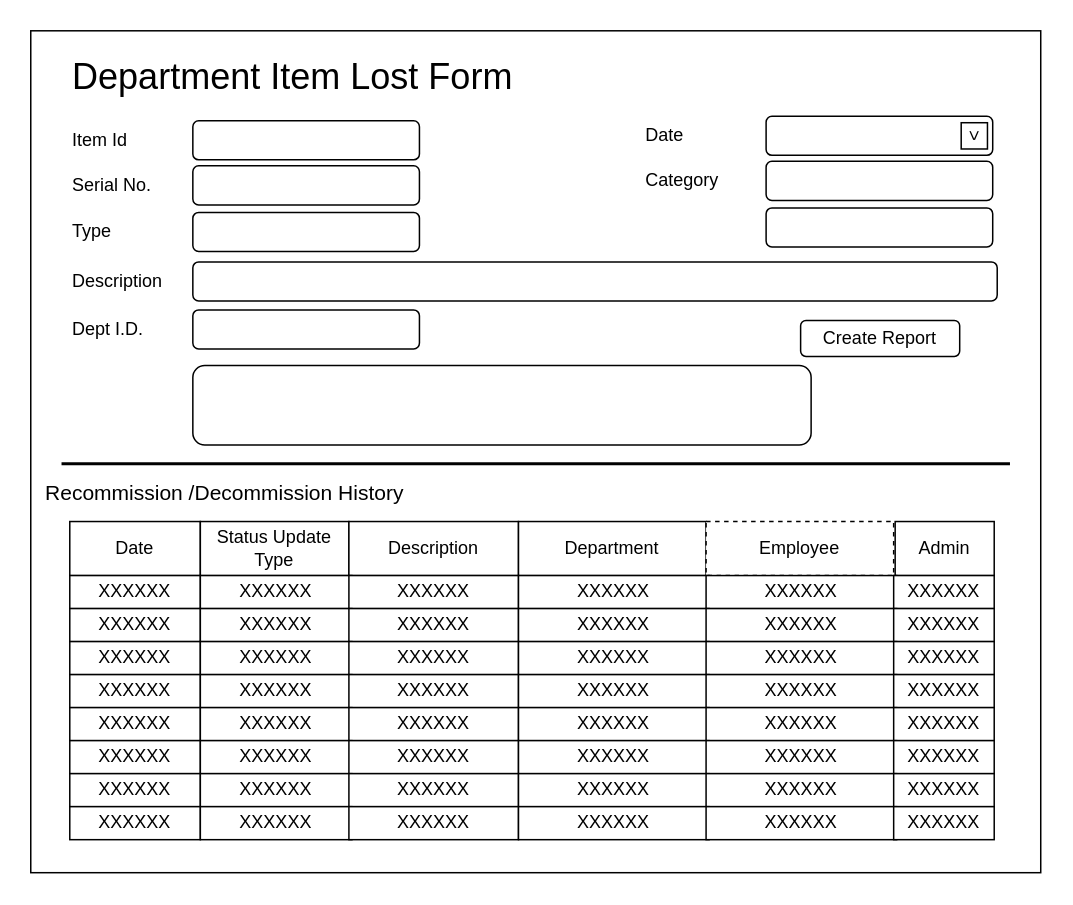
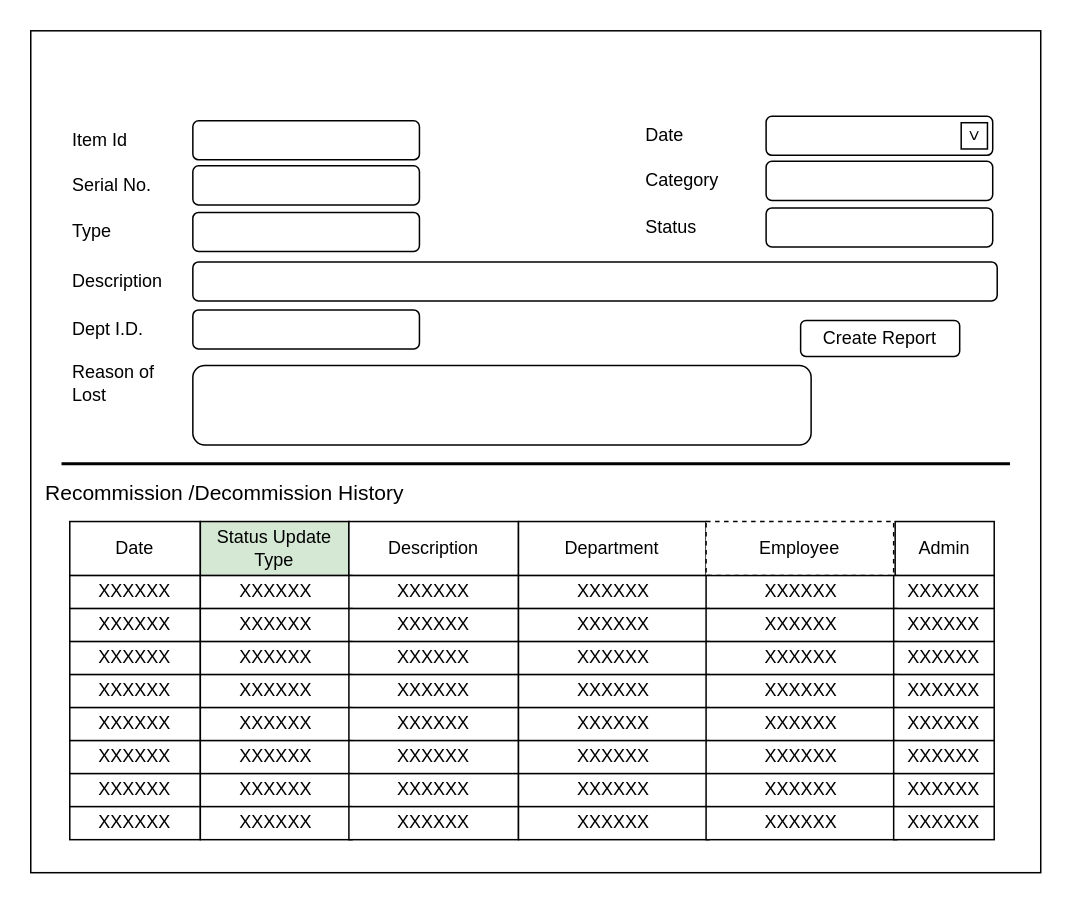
  <mxCell id="0" />
  <mxCell id="1" parent="0" />
  <mxCell id="2" value="" style="rounded=0;whiteSpace=wrap;html=1;" parent="1" vertex="1"><mxGeometry x="20" y="20" width="673" height="561" as="geometry" /></mxCell>
  <mxCell id="3" value="" style="rounded=1;whiteSpace=wrap;html=1;" parent="1" vertex="1"><mxGeometry x="128" y="80" width="151" height="26" as="geometry" /></mxCell>
  <mxCell id="4" value="Item Id" style="text;html=1;strokeColor=none;fillColor=none;align=left;verticalAlign=middle;whiteSpace=wrap;rounded=0;" parent="1" vertex="1"><mxGeometry x="46" y="83" width="40" height="20" as="geometry" /></mxCell>
  <mxCell id="5" value="Serial No." style="text;html=1;strokeColor=none;fillColor=none;align=left;verticalAlign=middle;whiteSpace=wrap;rounded=0;" parent="1" vertex="1"><mxGeometry x="46" y="113" width="74" height="20" as="geometry" /></mxCell>
  <mxCell id="6" value="" style="rounded=1;whiteSpace=wrap;html=1;" parent="1" vertex="1"><mxGeometry x="128" y="110" width="151" height="26" as="geometry" /></mxCell>
  <mxCell id="7" value="Date" style="text;html=1;strokeColor=none;fillColor=none;align=left;verticalAlign=middle;whiteSpace=wrap;rounded=0;" parent="1" vertex="1"><mxGeometry x="428" y="80" width="40" height="20" as="geometry" /></mxCell>
  <mxCell id="8" value="" style="rounded=1;whiteSpace=wrap;html=1;" parent="1" vertex="1"><mxGeometry x="510" y="77" width="151" height="26" as="geometry" /></mxCell>
  <mxCell id="9" value="Category" style="text;html=1;strokeColor=none;fillColor=none;align=left;verticalAlign=middle;whiteSpace=wrap;rounded=0;" parent="1" vertex="1"><mxGeometry x="428" y="110" width="74" height="20" as="geometry" /></mxCell>
  <mxCell id="10" value="" style="rounded=1;whiteSpace=wrap;html=1;" parent="1" vertex="1"><mxGeometry x="510" y="107" width="151" height="26" as="geometry" /></mxCell>
  <mxCell id="11" value="Type" style="text;html=1;strokeColor=none;fillColor=none;align=left;verticalAlign=middle;whiteSpace=wrap;rounded=0;" parent="1" vertex="1"><mxGeometry x="46" y="144" width="74" height="20" as="geometry" /></mxCell>
  <mxCell id="12" value="" style="rounded=1;whiteSpace=wrap;html=1;" parent="1" vertex="1"><mxGeometry x="128" y="141" width="151" height="26" as="geometry" /></mxCell>
  <mxCell id="13" value="Description" style="text;html=1;strokeColor=none;fillColor=none;align=left;verticalAlign=middle;whiteSpace=wrap;rounded=0;" parent="1" vertex="1"><mxGeometry x="46" y="177" width="74" height="20" as="geometry" /></mxCell>
  <mxCell id="14" value="" style="rounded=1;whiteSpace=wrap;html=1;" parent="1" vertex="1"><mxGeometry x="128" y="174" width="536" height="26" as="geometry" /></mxCell>
+ <mxCell id="15" value="Status" style="text;html=1;strokeColor=none;fillColor=none;align=left;verticalAlign=middle;whiteSpace=wrap;rounded=0;" parent="1" vertex="1"><mxGeometry x="428" y="141" width="74" height="20" as="geometry" /></mxCell>
  <mxCell id="16" value="" style="rounded=1;whiteSpace=wrap;html=1;" parent="1" vertex="1"><mxGeometry x="510" y="138" width="151" height="26" as="geometry" /></mxCell>
  <mxCell id="17" value="&amp;gt;" style="whiteSpace=wrap;html=1;aspect=fixed;align=center;rotation=90;" parent="1" vertex="1"><mxGeometry x="640" y="81.25" width="17.5" height="17.5" as="geometry" /></mxCell>
  <mxCell id="18" value="Create Report" style="rounded=1;whiteSpace=wrap;html=1;" parent="1" vertex="1"><mxGeometry x="533" y="213" width="106" height="24" as="geometry" /></mxCell>
  <mxCell id="19" value="" style="rounded=0;whiteSpace=wrap;html=1;" parent="1" vertex="1"><mxGeometry x="41" y="308" width="631" height="1" as="geometry" /></mxCell>
- <mxCell id="20" value="&lt;font style=&quot;font-size: 24px&quot;&gt;Department Item Lost Form&lt;/font&gt;" style="text;html=1;strokeColor=none;fillColor=none;align=left;verticalAlign=middle;whiteSpace=wrap;rounded=0;" parent="1" vertex="1"><mxGeometry x="46" y="41" width="416" height="20" as="geometry" /></mxCell>
  <mxCell id="21" value="&lt;font style=&quot;font-size: 14px&quot;&gt;Recommission /Decommission History&lt;/font&gt;" style="text;html=1;strokeColor=none;fillColor=none;align=left;verticalAlign=middle;whiteSpace=wrap;rounded=0;" parent="1" vertex="1"><mxGeometry x="28" y="318" width="416" height="20" as="geometry" /></mxCell>
  <mxCell id="22" value="Date" style="rounded=0;whiteSpace=wrap;html=1;" parent="1" vertex="1"><mxGeometry x="46" y="347" width="87" height="36" as="geometry" /></mxCell>
- <mxCell id="23" value="Status Update Type" style="rounded=0;whiteSpace=wrap;html=1;" parent="1" vertex="1"><mxGeometry x="133" y="347" width="99" height="36" as="geometry" /></mxCell>
+ <mxCell id="23" value="Status Update Type" style="rounded=0;whiteSpace=wrap;html=1;fillColor=#d5e8d4;" parent="1" vertex="1"><mxGeometry x="133" y="347" width="99" height="36" as="geometry" /></mxCell>
  <mxCell id="24" value="Description" style="rounded=0;whiteSpace=wrap;html=1;" parent="1" vertex="1"><mxGeometry x="232" y="347" width="113" height="36" as="geometry" /></mxCell>
  <mxCell id="25" value="Department" style="rounded=0;whiteSpace=wrap;html=1;" parent="1" vertex="1"><mxGeometry x="345" y="347" width="125" height="36" as="geometry" /></mxCell>
  <mxCell id="26" value="Employee" style="rounded=0;whiteSpace=wrap;html=1;dashed=1;" parent="1" vertex="1"><mxGeometry x="470" y="347" width="125" height="36" as="geometry" /></mxCell>
  <mxCell id="27" value="Admin" style="rounded=0;whiteSpace=wrap;html=1;" parent="1" vertex="1"><mxGeometry x="596" y="347" width="66" height="36" as="geometry" /></mxCell>
  <mxCell id="28" value="XXXXXX" style="rounded=0;whiteSpace=wrap;html=1;" parent="1" vertex="1"><mxGeometry x="46" y="383" width="87" height="22" as="geometry" /></mxCell>
  <mxCell id="29" value="XXXXXX" style="rounded=0;whiteSpace=wrap;html=1;" parent="1" vertex="1"><mxGeometry x="133" y="383" width="101" height="22" as="geometry" /></mxCell>
  <mxCell id="30" value="XXXXXX" style="rounded=0;whiteSpace=wrap;html=1;" parent="1" vertex="1"><mxGeometry x="232" y="383" width="113" height="22" as="geometry" /></mxCell>
  <mxCell id="31" value="XXXXXX" style="rounded=0;whiteSpace=wrap;html=1;" parent="1" vertex="1"><mxGeometry x="345" y="383" width="127" height="22" as="geometry" /></mxCell>
  <mxCell id="32" value="XXXXXX" style="rounded=0;whiteSpace=wrap;html=1;" parent="1" vertex="1"><mxGeometry x="470" y="383" width="127" height="22" as="geometry" /></mxCell>
  <mxCell id="33" value="XXXXXX" style="rounded=0;whiteSpace=wrap;html=1;" parent="1" vertex="1"><mxGeometry x="595" y="383" width="67" height="22" as="geometry" /></mxCell>
  <mxCell id="34" value="XXXXXX" style="rounded=0;whiteSpace=wrap;html=1;" parent="1" vertex="1"><mxGeometry x="46" y="405" width="87" height="22" as="geometry" /></mxCell>
  <mxCell id="35" value="XXXXXX" style="rounded=0;whiteSpace=wrap;html=1;" parent="1" vertex="1"><mxGeometry x="133" y="405" width="101" height="22" as="geometry" /></mxCell>
  <mxCell id="36" value="XXXXXX" style="rounded=0;whiteSpace=wrap;html=1;" parent="1" vertex="1"><mxGeometry x="232" y="405" width="113" height="22" as="geometry" /></mxCell>
  <mxCell id="37" value="XXXXXX" style="rounded=0;whiteSpace=wrap;html=1;" parent="1" vertex="1"><mxGeometry x="345" y="405" width="127" height="22" as="geometry" /></mxCell>
  <mxCell id="38" value="XXXXXX" style="rounded=0;whiteSpace=wrap;html=1;" parent="1" vertex="1"><mxGeometry x="470" y="405" width="127" height="22" as="geometry" /></mxCell>
  <mxCell id="39" value="XXXXXX" style="rounded=0;whiteSpace=wrap;html=1;" parent="1" vertex="1"><mxGeometry x="595" y="405" width="67" height="22" as="geometry" /></mxCell>
  <mxCell id="40" value="XXXXXX" style="rounded=0;whiteSpace=wrap;html=1;" parent="1" vertex="1"><mxGeometry x="46" y="427" width="87" height="22" as="geometry" /></mxCell>
  <mxCell id="41" value="XXXXXX" style="rounded=0;whiteSpace=wrap;html=1;" parent="1" vertex="1"><mxGeometry x="133" y="427" width="101" height="22" as="geometry" /></mxCell>
  <mxCell id="42" value="XXXXXX" style="rounded=0;whiteSpace=wrap;html=1;" parent="1" vertex="1"><mxGeometry x="232" y="427" width="113" height="22" as="geometry" /></mxCell>
  <mxCell id="43" value="XXXXXX" style="rounded=0;whiteSpace=wrap;html=1;" parent="1" vertex="1"><mxGeometry x="345" y="427" width="127" height="22" as="geometry" /></mxCell>
  <mxCell id="44" value="XXXXXX" style="rounded=0;whiteSpace=wrap;html=1;" parent="1" vertex="1"><mxGeometry x="470" y="427" width="127" height="22" as="geometry" /></mxCell>
  <mxCell id="45" value="XXXXXX" style="rounded=0;whiteSpace=wrap;html=1;" parent="1" vertex="1"><mxGeometry x="595" y="427" width="67" height="22" as="geometry" /></mxCell>
  <mxCell id="46" value="XXXXXX" style="rounded=0;whiteSpace=wrap;html=1;" parent="1" vertex="1"><mxGeometry x="46" y="449" width="87" height="22" as="geometry" /></mxCell>
  <mxCell id="47" value="XXXXXX" style="rounded=0;whiteSpace=wrap;html=1;" parent="1" vertex="1"><mxGeometry x="133" y="449" width="101" height="22" as="geometry" /></mxCell>
  <mxCell id="48" value="XXXXXX" style="rounded=0;whiteSpace=wrap;html=1;" parent="1" vertex="1"><mxGeometry x="232" y="449" width="113" height="22" as="geometry" /></mxCell>
  <mxCell id="49" value="XXXXXX" style="rounded=0;whiteSpace=wrap;html=1;" parent="1" vertex="1"><mxGeometry x="345" y="449" width="127" height="22" as="geometry" /></mxCell>
  <mxCell id="50" value="XXXXXX" style="rounded=0;whiteSpace=wrap;html=1;" parent="1" vertex="1"><mxGeometry x="470" y="449" width="127" height="22" as="geometry" /></mxCell>
  <mxCell id="51" value="XXXXXX" style="rounded=0;whiteSpace=wrap;html=1;" parent="1" vertex="1"><mxGeometry x="595" y="449" width="67" height="22" as="geometry" /></mxCell>
  <mxCell id="52" value="XXXXXX" style="rounded=0;whiteSpace=wrap;html=1;" parent="1" vertex="1"><mxGeometry x="46" y="471" width="87" height="22" as="geometry" /></mxCell>
  <mxCell id="53" value="XXXXXX" style="rounded=0;whiteSpace=wrap;html=1;" parent="1" vertex="1"><mxGeometry x="133" y="471" width="101" height="22" as="geometry" /></mxCell>
  <mxCell id="54" value="XXXXXX" style="rounded=0;whiteSpace=wrap;html=1;" parent="1" vertex="1"><mxGeometry x="232" y="471" width="113" height="22" as="geometry" /></mxCell>
  <mxCell id="55" value="XXXXXX" style="rounded=0;whiteSpace=wrap;html=1;" parent="1" vertex="1"><mxGeometry x="345" y="471" width="127" height="22" as="geometry" /></mxCell>
  <mxCell id="56" value="XXXXXX" style="rounded=0;whiteSpace=wrap;html=1;" parent="1" vertex="1"><mxGeometry x="470" y="471" width="127" height="22" as="geometry" /></mxCell>
  <mxCell id="57" value="XXXXXX" style="rounded=0;whiteSpace=wrap;html=1;" parent="1" vertex="1"><mxGeometry x="595" y="471" width="67" height="22" as="geometry" /></mxCell>
  <mxCell id="58" value="XXXXXX" style="rounded=0;whiteSpace=wrap;html=1;" parent="1" vertex="1"><mxGeometry x="46" y="493" width="87" height="22" as="geometry" /></mxCell>
  <mxCell id="59" value="XXXXXX" style="rounded=0;whiteSpace=wrap;html=1;" parent="1" vertex="1"><mxGeometry x="133" y="493" width="101" height="22" as="geometry" /></mxCell>
  <mxCell id="60" value="XXXXXX" style="rounded=0;whiteSpace=wrap;html=1;" parent="1" vertex="1"><mxGeometry x="232" y="493" width="113" height="22" as="geometry" /></mxCell>
  <mxCell id="61" value="XXXXXX" style="rounded=0;whiteSpace=wrap;html=1;" parent="1" vertex="1"><mxGeometry x="345" y="493" width="127" height="22" as="geometry" /></mxCell>
  <mxCell id="62" value="XXXXXX" style="rounded=0;whiteSpace=wrap;html=1;" parent="1" vertex="1"><mxGeometry x="470" y="493" width="127" height="22" as="geometry" /></mxCell>
  <mxCell id="63" value="XXXXXX" style="rounded=0;whiteSpace=wrap;html=1;" parent="1" vertex="1"><mxGeometry x="595" y="493" width="67" height="22" as="geometry" /></mxCell>
  <mxCell id="64" value="XXXXXX" style="rounded=0;whiteSpace=wrap;html=1;" parent="1" vertex="1"><mxGeometry x="46" y="515" width="87" height="22" as="geometry" /></mxCell>
  <mxCell id="65" value="XXXXXX" style="rounded=0;whiteSpace=wrap;html=1;" parent="1" vertex="1"><mxGeometry x="133" y="515" width="101" height="22" as="geometry" /></mxCell>
  <mxCell id="66" value="XXXXXX" style="rounded=0;whiteSpace=wrap;html=1;" parent="1" vertex="1"><mxGeometry x="232" y="515" width="113" height="22" as="geometry" /></mxCell>
  <mxCell id="67" value="XXXXXX" style="rounded=0;whiteSpace=wrap;html=1;" parent="1" vertex="1"><mxGeometry x="345" y="515" width="127" height="22" as="geometry" /></mxCell>
  <mxCell id="68" value="XXXXXX" style="rounded=0;whiteSpace=wrap;html=1;" parent="1" vertex="1"><mxGeometry x="470" y="515" width="127" height="22" as="geometry" /></mxCell>
  <mxCell id="69" value="XXXXXX" style="rounded=0;whiteSpace=wrap;html=1;" parent="1" vertex="1"><mxGeometry x="595" y="515" width="67" height="22" as="geometry" /></mxCell>
  <mxCell id="70" value="XXXXXX" style="rounded=0;whiteSpace=wrap;html=1;" parent="1" vertex="1"><mxGeometry x="46" y="537" width="87" height="22" as="geometry" /></mxCell>
  <mxCell id="71" value="XXXXXX" style="rounded=0;whiteSpace=wrap;html=1;" parent="1" vertex="1"><mxGeometry x="133" y="537" width="101" height="22" as="geometry" /></mxCell>
  <mxCell id="72" value="XXXXXX" style="rounded=0;whiteSpace=wrap;html=1;" parent="1" vertex="1"><mxGeometry x="232" y="537" width="113" height="22" as="geometry" /></mxCell>
  <mxCell id="73" value="XXXXXX" style="rounded=0;whiteSpace=wrap;html=1;" parent="1" vertex="1"><mxGeometry x="345" y="537" width="127" height="22" as="geometry" /></mxCell>
  <mxCell id="74" value="XXXXXX" style="rounded=0;whiteSpace=wrap;html=1;" parent="1" vertex="1"><mxGeometry x="470" y="537" width="127" height="22" as="geometry" /></mxCell>
  <mxCell id="75" value="XXXXXX" style="rounded=0;whiteSpace=wrap;html=1;" parent="1" vertex="1"><mxGeometry x="595" y="537" width="67" height="22" as="geometry" /></mxCell>
  <mxCell id="76" value="" style="rounded=1;whiteSpace=wrap;html=1;" parent="1" vertex="1"><mxGeometry x="128" y="243" width="412" height="53" as="geometry" /></mxCell>
+ <mxCell id="77" value="Reason of Lost" style="text;html=1;strokeColor=none;fillColor=none;align=left;verticalAlign=middle;whiteSpace=wrap;rounded=0;" parent="1" vertex="1"><mxGeometry x="46" y="240.5" width="74" height="28" as="geometry" /></mxCell>
  <mxCell id="78" value="Dept I.D." style="text;html=1;strokeColor=none;fillColor=none;align=left;verticalAlign=middle;whiteSpace=wrap;rounded=0;" parent="1" vertex="1"><mxGeometry x="46" y="209" width="78" height="20" as="geometry" /></mxCell>
  <mxCell id="79" value="" style="rounded=1;whiteSpace=wrap;html=1;" parent="1" vertex="1"><mxGeometry x="128" y="206" width="151" height="26" as="geometry" /></mxCell>
